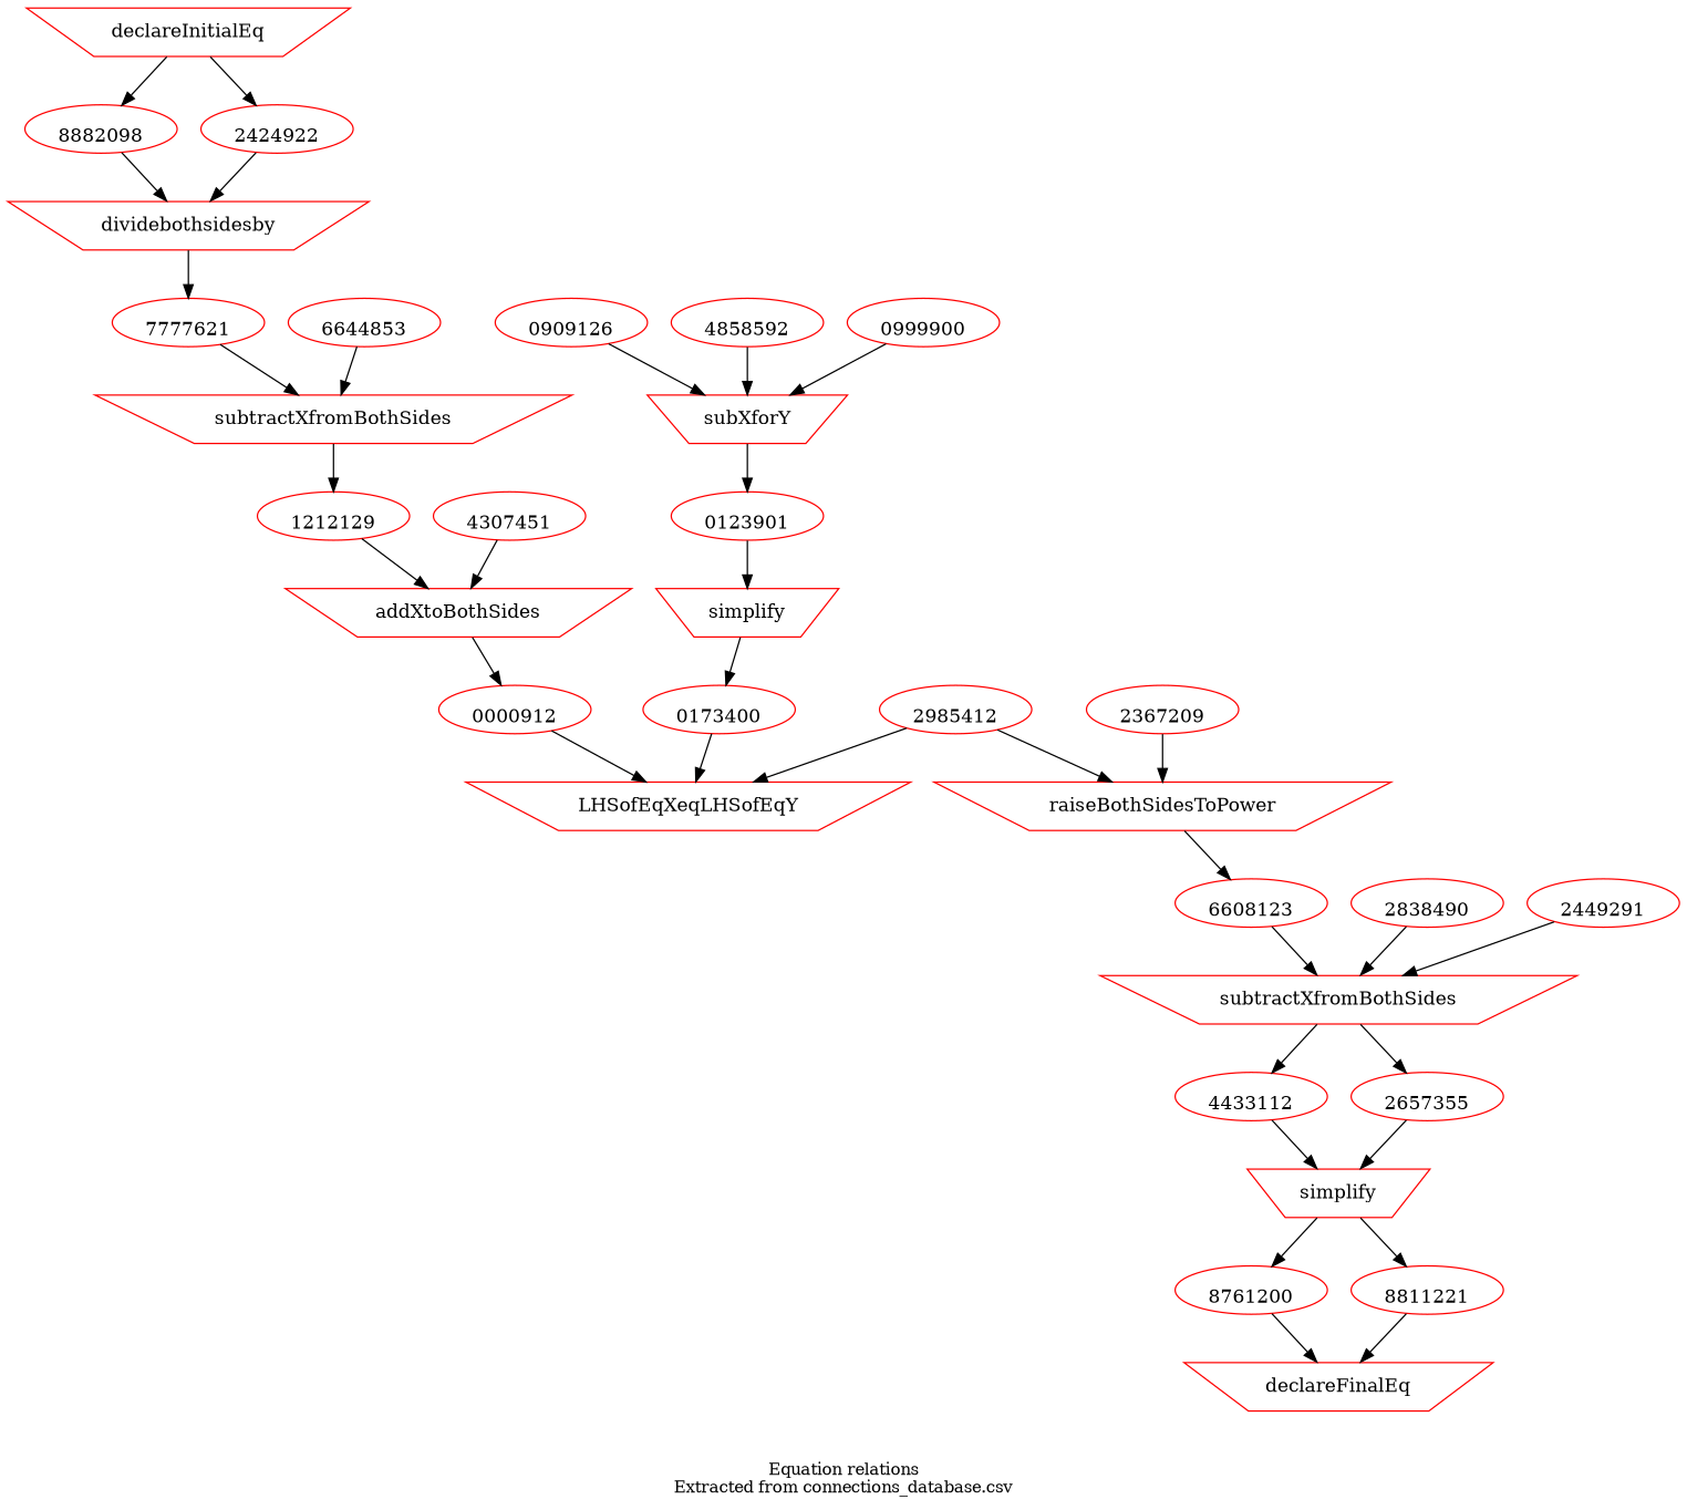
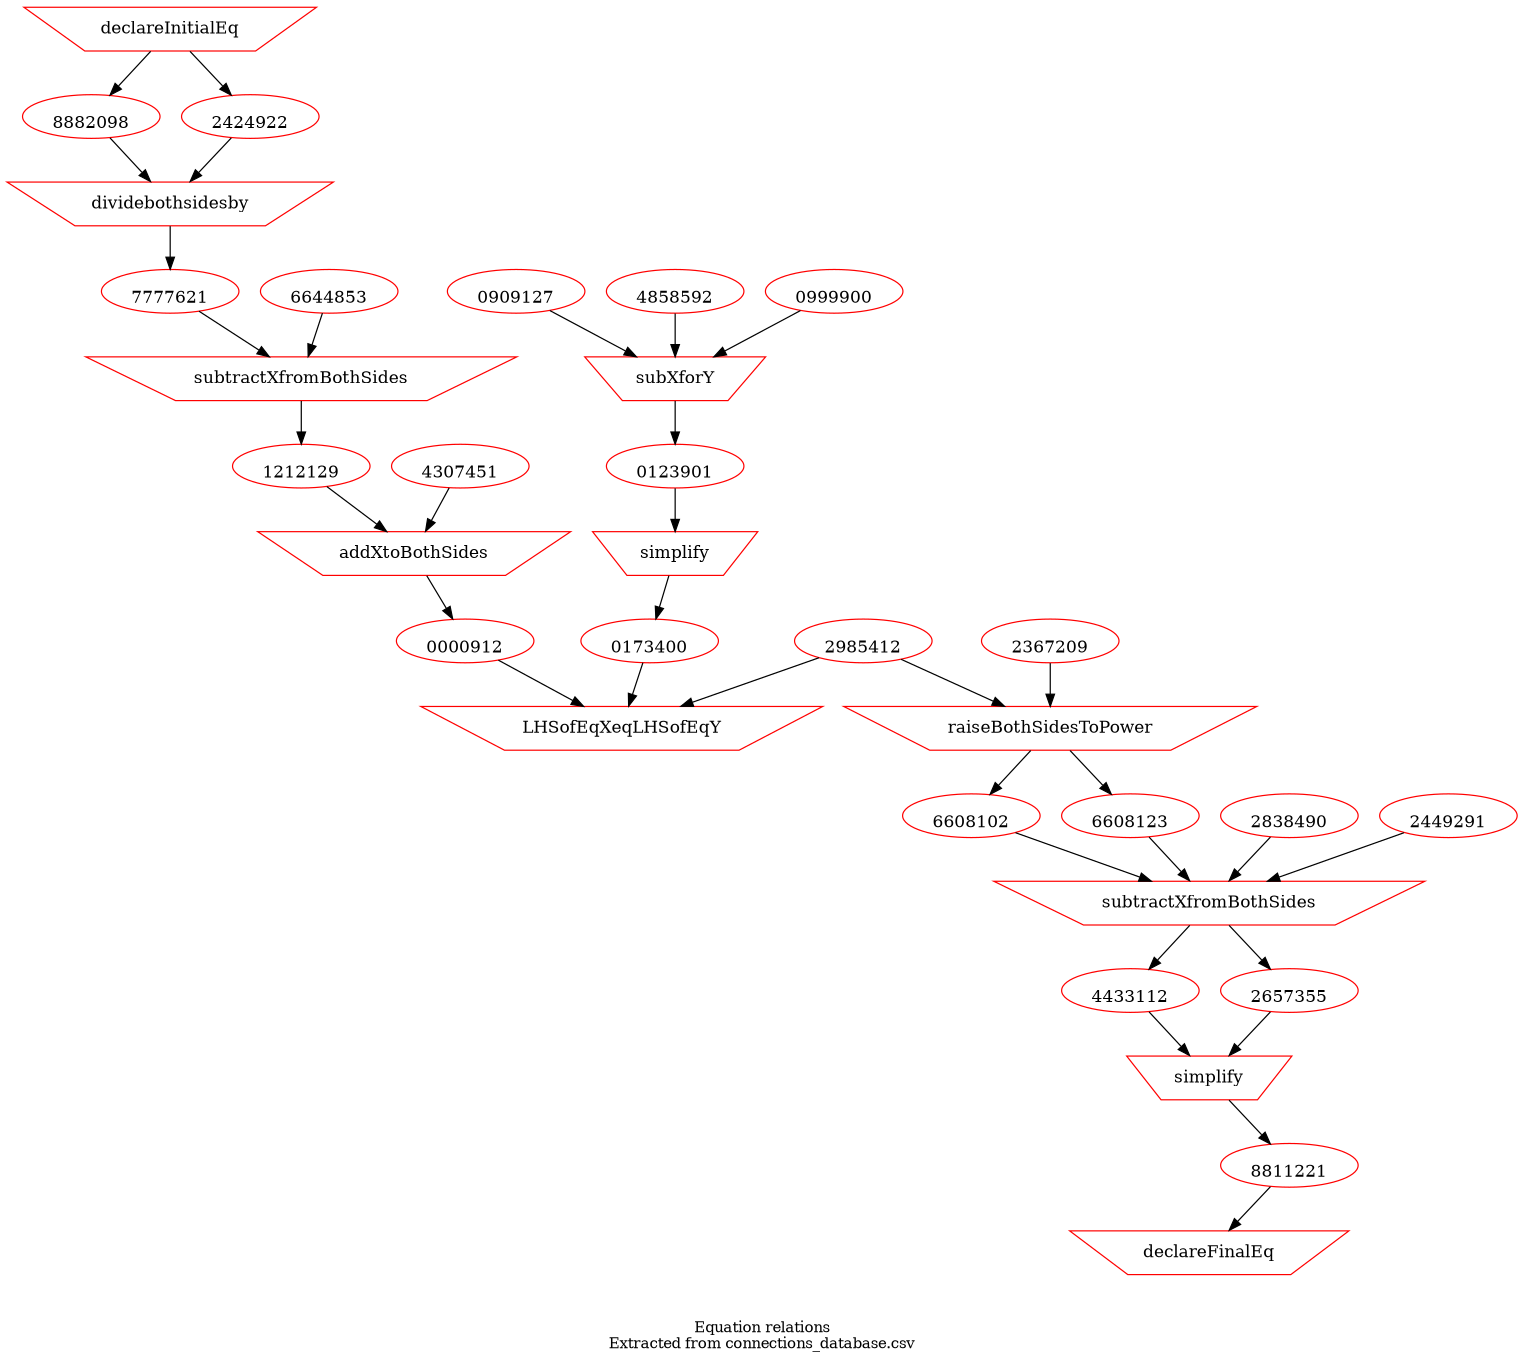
  digraph {
    fontsize=12
    label="Equation relations\nExtracted from connections_database.csv"
    node [color=red shape=ellipse labelloc=b]
    n1 [label=declareInitialEq shape=invtrapezium labelloc=""]
    8882098
    2424922
    n4 [label=dividebothsidesby shape=invtrapezium labelloc=""]
    n5 [label=subXforY shape=invtrapezium labelloc=""]
-   0909127 [label=0909126]
+   0909127
    7777621
    0123901
    n9 [label=subtractXfromBothSides shape=invtrapezium labelloc=""]
    1212129
    6644853
    n12 [label=addXtoBothSides shape=invtrapezium labelloc=""]
    n13 [label=0000912]
    4307451
    n15 [label=LHSofEqXeqLHSofEqY shape=invtrapezium labelloc=""]
    4858592
    n17 [label=simplify shape=invtrapezium labelloc=""]
    0999900
    0173400
    2985412
    n21 [label=raiseBothSidesToPower shape=invtrapezium labelloc=""]
+   6608102
    6608123
    2367209
    n25 [label=subtractXfromBothSides shape=invtrapezium labelloc=""]
    4433112
    2657355
    2838490
    n29 [label=simplify shape=invtrapezium labelloc=""]
-   8761200
    8811221
    n32 [label=declareFinalEq shape=invtrapezium labelloc=""]
    2449291
    n1 -> 8882098
    n1 -> 2424922
    8882098 -> n4
    2424922 -> n4
    n4 -> 7777621
    n5 -> 0123901
    0909127 -> n5
    7777621 -> n9
    0123901 -> n17
    n9 -> 1212129
    1212129 -> n12
    6644853 -> n9
    n12 -> n13
    n13 -> n15
    4307451 -> n12
    4858592 -> n5
    n17 -> 0173400
    0999900 -> n5
    0173400 -> n15
    2985412 -> n15
    2985412 -> n21
+   n21 -> 6608102
    n21 -> 6608123
+   6608102 -> n25
    6608123 -> n25
    2367209 -> n21
    n25 -> 4433112
    n25 -> 2657355
    4433112 -> n29
    2657355 -> n29
    2838490 -> n25
-   n29 -> 8761200
    n29 -> 8811221
-   8761200 -> n32
    8811221 -> n32
    2449291 -> n25
  }
